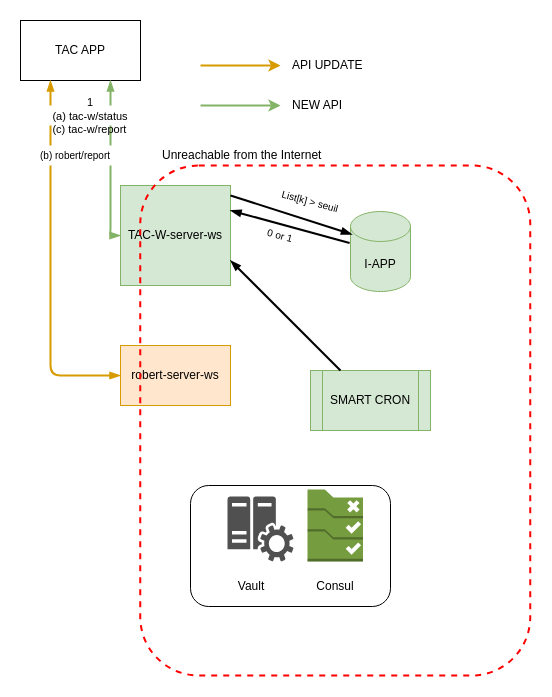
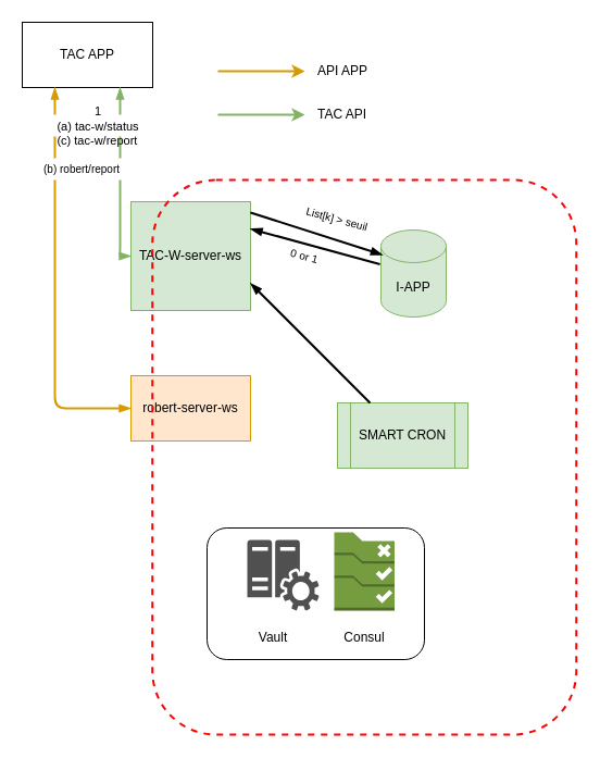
  <mxCell id="0" />
  <mxCell id="1" parent="0" />
  <mxCell id="2" value="&lt;span style=&quot;text-align: left&quot;&gt;robert-server-ws&lt;/span&gt;" style="rounded=0;whiteSpace=wrap;html=1;fillColor=#ffe6cc;strokeColor=#d79b00;" parent="1" vertex="1"><mxGeometry x="120" y="345" width="110" height="60" as="geometry" /></mxCell>
  <mxCell id="3" value="TAC APP" style="rounded=0;whiteSpace=wrap;html=1;" parent="1" vertex="1"><mxGeometry x="20" y="20" width="120" height="60" as="geometry" /></mxCell>
  <mxCell id="4" value="" style="endArrow=blockThin;html=1;exitX=0.25;exitY=1;exitDx=0;exitDy=0;entryX=0;entryY=0.5;entryDx=0;entryDy=0;fillColor=#ffe6cc;strokeColor=#d79b00;strokeWidth=2;startArrow=blockThin;startFill=1;endFill=1;edgeStyle=orthogonalEdgeStyle;" parent="1" source="3" target="2" edge="1"><mxGeometry width="50" height="50" relative="1" as="geometry"><mxPoint x="310" y="325" as="sourcePoint" /><mxPoint x="80" y="295" as="targetPoint" /></mxGeometry></mxCell>
  <mxCell id="5" value="" style="endArrow=blockThin;html=1;entryX=0;entryY=0.5;entryDx=0;entryDy=0;exitX=0.75;exitY=1;exitDx=0;exitDy=0;edgeStyle=orthogonalEdgeStyle;fillColor=#d5e8d4;strokeColor=#82b366;strokeWidth=2;startArrow=blockThin;startFill=1;endFill=1;" parent="1" source="3" target="8" edge="1"><mxGeometry width="50" height="50" relative="1" as="geometry"><mxPoint x="110" y="115" as="sourcePoint" /><mxPoint x="100" y="265" as="targetPoint" /></mxGeometry></mxCell>
  <mxCell id="6" value="&lt;font style=&quot;font-size: 10px&quot;&gt;(b) robert/report&lt;/font&gt;" style="text;html=1;strokeColor=none;align=center;verticalAlign=middle;whiteSpace=wrap;rounded=0;fillColor=#ffffff;" parent="1" vertex="1"><mxGeometry x="30" y="145" width="90" height="20" as="geometry" /></mxCell>
  <mxCell id="7" value="&lt;font style=&quot;font-size: 11px&quot;&gt;1&lt;br&gt;(a) tac-w/status&lt;br&gt;&lt;/font&gt;&lt;div style=&quot;text-align: left ; font-size: 11px&quot;&gt;&lt;font style=&quot;font-size: 11px&quot;&gt;(c) tac-w/report&lt;/font&gt;&lt;/div&gt;" style="text;html=1;strokeColor=none;align=center;verticalAlign=middle;whiteSpace=wrap;rounded=0;fillColor=#ffffff;" parent="1" vertex="1"><mxGeometry x="45" y="105" width="90" height="20" as="geometry" /></mxCell>
  <mxCell id="8" value="TAC-W-server-ws" style="rounded=0;whiteSpace=wrap;html=1;fillColor=#d5e8d4;strokeColor=#82b366;" parent="1" vertex="1"><mxGeometry x="120" y="185" width="110" height="100" as="geometry" /></mxCell>
  <mxCell id="9" value="I-APP" style="shape=cylinder3;whiteSpace=wrap;html=1;boundedLbl=1;backgroundOutline=1;size=15;fillColor=#d5e8d4;strokeColor=#82b366;" parent="1" vertex="1"><mxGeometry x="350" y="211" width="60" height="80" as="geometry" /></mxCell>
  <mxCell id="10" value="" style="endArrow=blockThin;html=1;strokeWidth=2;entryX=0.025;entryY=0.286;entryDx=0;entryDy=0;entryPerimeter=0;endFill=1;" parent="1" target="9" edge="1"><mxGeometry width="50" height="50" relative="1" as="geometry"><mxPoint x="230" y="195" as="sourcePoint" /><mxPoint x="330.48" y="209.28" as="targetPoint" /></mxGeometry></mxCell>
  <mxCell id="11" value="&lt;font style=&quot;font-size: 10px&quot;&gt;List[k] &amp;gt; seuil&lt;/font&gt;" style="text;html=1;strokeColor=none;align=center;verticalAlign=middle;whiteSpace=wrap;rounded=0;rotation=15;" parent="1" vertex="1"><mxGeometry x="270" y="191" width="80" height="20" as="geometry" /></mxCell>
  <mxCell id="12" value="" style="endArrow=blockThin;html=1;strokeWidth=2;entryX=1;entryY=0.25;entryDx=0;entryDy=0;exitX=-0.015;exitY=0.393;exitDx=0;exitDy=0;exitPerimeter=0;endFill=1;" parent="1" source="9" target="8" edge="1"><mxGeometry width="50" height="50" relative="1" as="geometry"><mxPoint x="450" y="204.6" as="sourcePoint" /><mxPoint x="440" y="202.16" as="targetPoint" /></mxGeometry></mxCell>
  <mxCell id="13" value="&lt;font style=&quot;font-size: 10px&quot;&gt;0 or 1&lt;/font&gt;" style="text;html=1;strokeColor=none;align=center;verticalAlign=middle;whiteSpace=wrap;rounded=0;rotation=15;" parent="1" vertex="1"><mxGeometry x="260" y="225" width="40" height="20" as="geometry" /></mxCell>
  <mxCell id="14" value="" style="endArrow=classic;html=1;strokeWidth=2;fillColor=#ffe6cc;strokeColor=#d79b00;" parent="1" edge="1"><mxGeometry width="50" height="50" relative="1" as="geometry"><mxPoint x="200" y="65" as="sourcePoint" /><mxPoint x="280" y="65" as="targetPoint" /></mxGeometry></mxCell>
- <mxCell id="15" value="API UPDATE" style="text;html=1;strokeColor=none;fillColor=none;align=left;verticalAlign=middle;whiteSpace=wrap;rounded=0;" parent="1" vertex="1"><mxGeometry x="290" y="55" width="80" height="20" as="geometry" /></mxCell>
+ <mxCell id="15" value="API APP" style="text;html=1;strokeColor=none;fillColor=none;align=left;verticalAlign=middle;whiteSpace=wrap;rounded=0;" parent="1" vertex="1"><mxGeometry x="290" y="55" width="80" height="20" as="geometry" /></mxCell>
  <mxCell id="16" value="" style="endArrow=classic;html=1;strokeWidth=2;fillColor=#d5e8d4;strokeColor=#82b366;" parent="1" edge="1"><mxGeometry width="50" height="50" relative="1" as="geometry"><mxPoint x="200" y="105" as="sourcePoint" /><mxPoint x="280" y="105" as="targetPoint" /></mxGeometry></mxCell>
- <mxCell id="17" value="NEW API" style="text;html=1;strokeColor=none;fillColor=none;align=left;verticalAlign=middle;whiteSpace=wrap;rounded=0;" parent="1" vertex="1"><mxGeometry x="290" y="95" width="80" height="20" as="geometry" /></mxCell>
- <mxCell id="18" value="Unreachable from the Internet" style="text;html=1;strokeColor=none;fillColor=none;align=left;verticalAlign=middle;whiteSpace=wrap;rounded=0;" parent="1" vertex="1"><mxGeometry x="160" y="145" width="170" height="20" as="geometry" /></mxCell>
+ <mxCell id="17" value="TAC API" style="text;html=1;strokeColor=none;fillColor=none;align=left;verticalAlign=middle;whiteSpace=wrap;rounded=0;" parent="1" vertex="1"><mxGeometry x="290" y="95" width="80" height="20" as="geometry" /></mxCell>
  <mxCell id="19" value="SMART CRON" style="shape=process;whiteSpace=wrap;html=1;backgroundOutline=1;fillColor=#d5e8d4;strokeColor=#82b366;" parent="1" vertex="1"><mxGeometry x="310" y="370" width="120" height="60" as="geometry" /></mxCell>
  <mxCell id="20" value="" style="endArrow=blockThin;html=1;entryX=1;entryY=0.5;entryDx=0;entryDy=0;strokeWidth=2;endFill=1;" parent="1" source="19" edge="1"><mxGeometry width="50" height="50" relative="1" as="geometry"><mxPoint x="310" y="425" as="sourcePoint" /><mxPoint x="230" y="260" as="targetPoint" /></mxGeometry></mxCell>
  <mxCell id="21" value="" style="group" parent="1" vertex="1" connectable="0"><mxGeometry x="100" y="485" width="400" height="170" as="geometry" /></mxCell>
  <mxCell id="22" value="" style="pointerEvents=1;shadow=0;dashed=0;html=1;strokeColor=none;labelPosition=center;verticalLabelPosition=bottom;verticalAlign=top;align=center;fillColor=#505050;shape=mxgraph.mscae.oms.config_assessment" parent="21" vertex="1"><mxGeometry x="127" y="11" width="66" height="65" as="geometry" /></mxCell>
  <mxCell id="23" value="" style="outlineConnect=0;dashed=0;verticalLabelPosition=bottom;verticalAlign=top;align=center;html=1;shape=mxgraph.aws3.config_rule;fillColor=#759C3E;gradientColor=none;" parent="21" vertex="1"><mxGeometry x="207" y="4" width="55.5" height="72" as="geometry" /></mxCell>
  <mxCell id="24" value="" style="rounded=1;whiteSpace=wrap;html=1;fillColor=none;" parent="21" vertex="1"><mxGeometry x="90" width="200" height="121" as="geometry" /></mxCell>
  <mxCell id="25" value="Vault" style="text;html=1;strokeColor=none;fillColor=none;align=center;verticalAlign=middle;whiteSpace=wrap;rounded=0;" parent="21" vertex="1"><mxGeometry x="131" y="91" width="40" height="20" as="geometry" /></mxCell>
  <mxCell id="26" value="Consul" style="text;html=1;strokeColor=none;fillColor=none;align=center;verticalAlign=middle;whiteSpace=wrap;rounded=0;" parent="21" vertex="1"><mxGeometry x="214.75" y="91" width="40" height="20" as="geometry" /></mxCell>
  <mxCell id="27" value="" style="rounded=1;whiteSpace=wrap;html=1;fillColor=none;strokeWidth=2;dashed=1;strokeColor=#FF0000;" parent="1" vertex="1"><mxGeometry x="139.75" y="165" width="390" height="510" as="geometry" /></mxCell>
